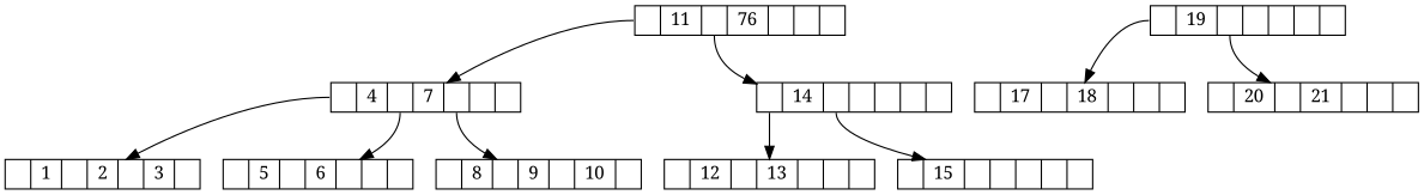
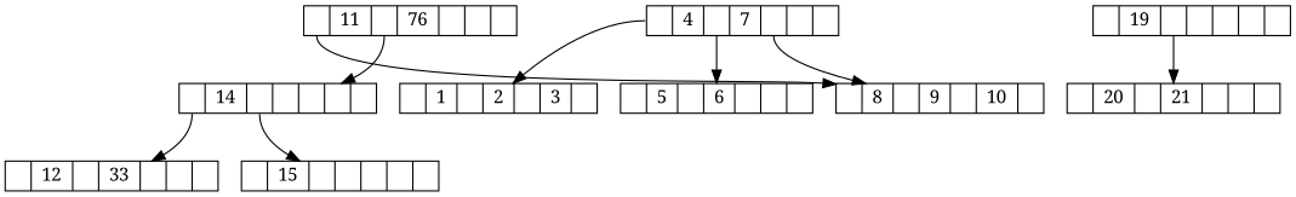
  digraph {
    fontname="Noto Serif"
    node [fontname="Noto Serif" shape=record]
    edge [fontname="Noto Serif" tailport=f0]
    n1 [height=.1 label="<f0>|11|<f1>|76|<f2>||<f3>"]
    n2 [height=.1 label="<f0>|4|<f1>|7|<f2>||<f3>"]
    n3 [height=.1 label="<f0>|14|<f1>||<f2>||<f3>"]
    n4 [height=.1 label="<f0>|1|<f1>|2|<f2>|3|<f3>"]
    n5 [height=.1 label="<f0>|5|<f1>|6|<f2>||<f3>"]
    n6 [height=.1 label="<f0>|8|<f1>|9|<f2>|10|<f3>"]
-   n7 [height=.1 label="<f0>|12|<f1>|13|<f2>||<f3>"]
+   n7 [height=.1 label="<f0>|12|<f1>|33|<f2>||<f3>"]
    n8 [height=.1 label="<f0>|15|<f1>||<f2>||<f3>"]
    n9 [height=.1 label="<f0>|19|<f1>||<f2>||<f3>"]
-   n10 [height=.1 label="<f0>|17|<f1>|18|<f2>||<f3>"]
    n11 [height=.1 label="<f0>|20|<f1>|21|<f2>||<f3>"]
-   n1 -> n2
+   n1 -> n6
    n1 -> n3 [tailport=f1]
    n2 -> n4
    n2 -> n5 [tailport=f1]
    n2 -> n6 [tailport=f2]
    n3 -> n7
    n3 -> n8 [tailport=f1]
-   n9 -> n10
    n9 -> n11 [tailport=f1]
  }
